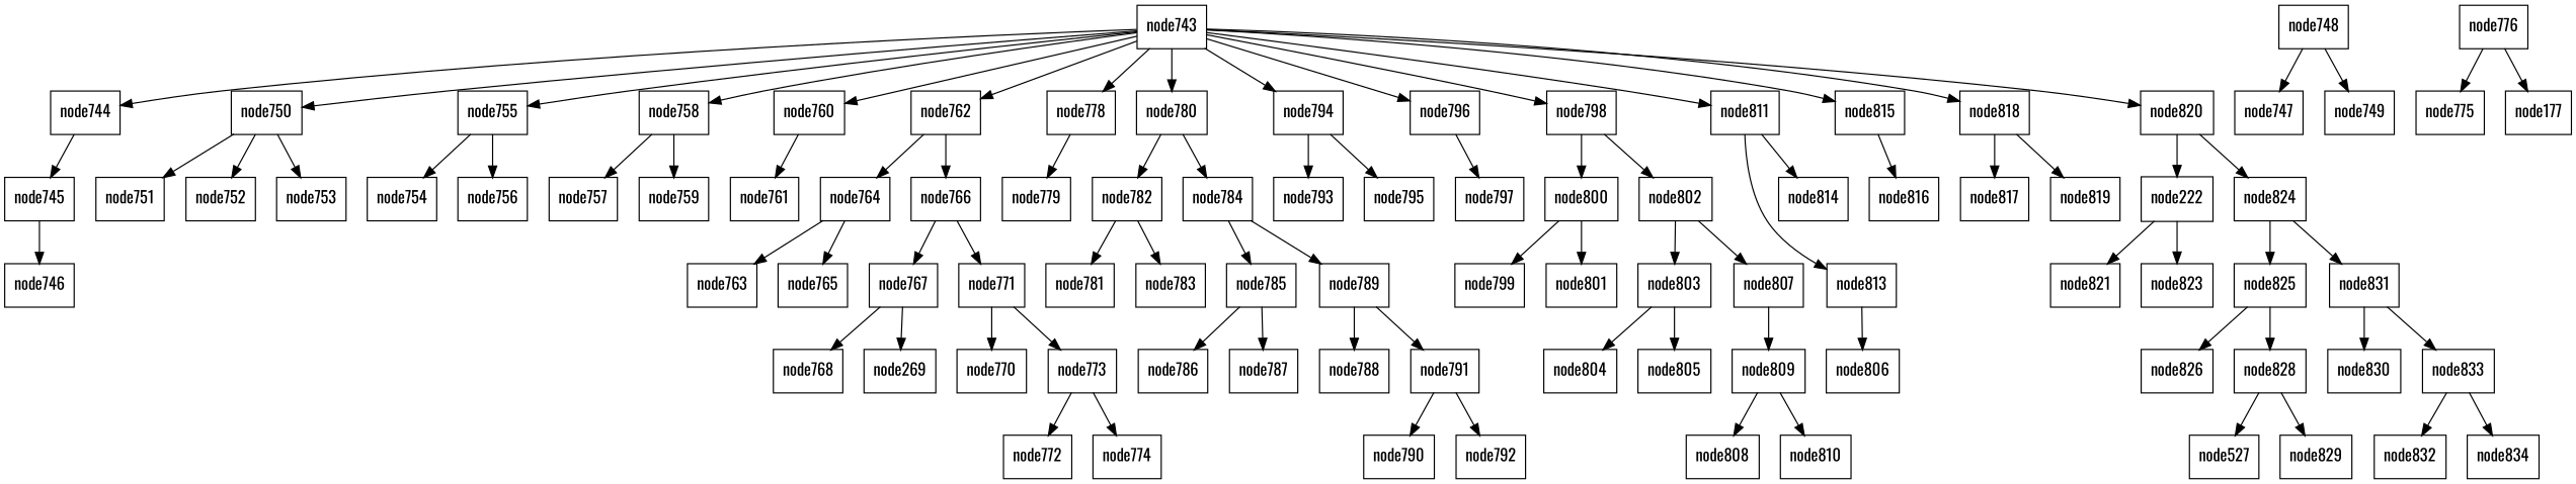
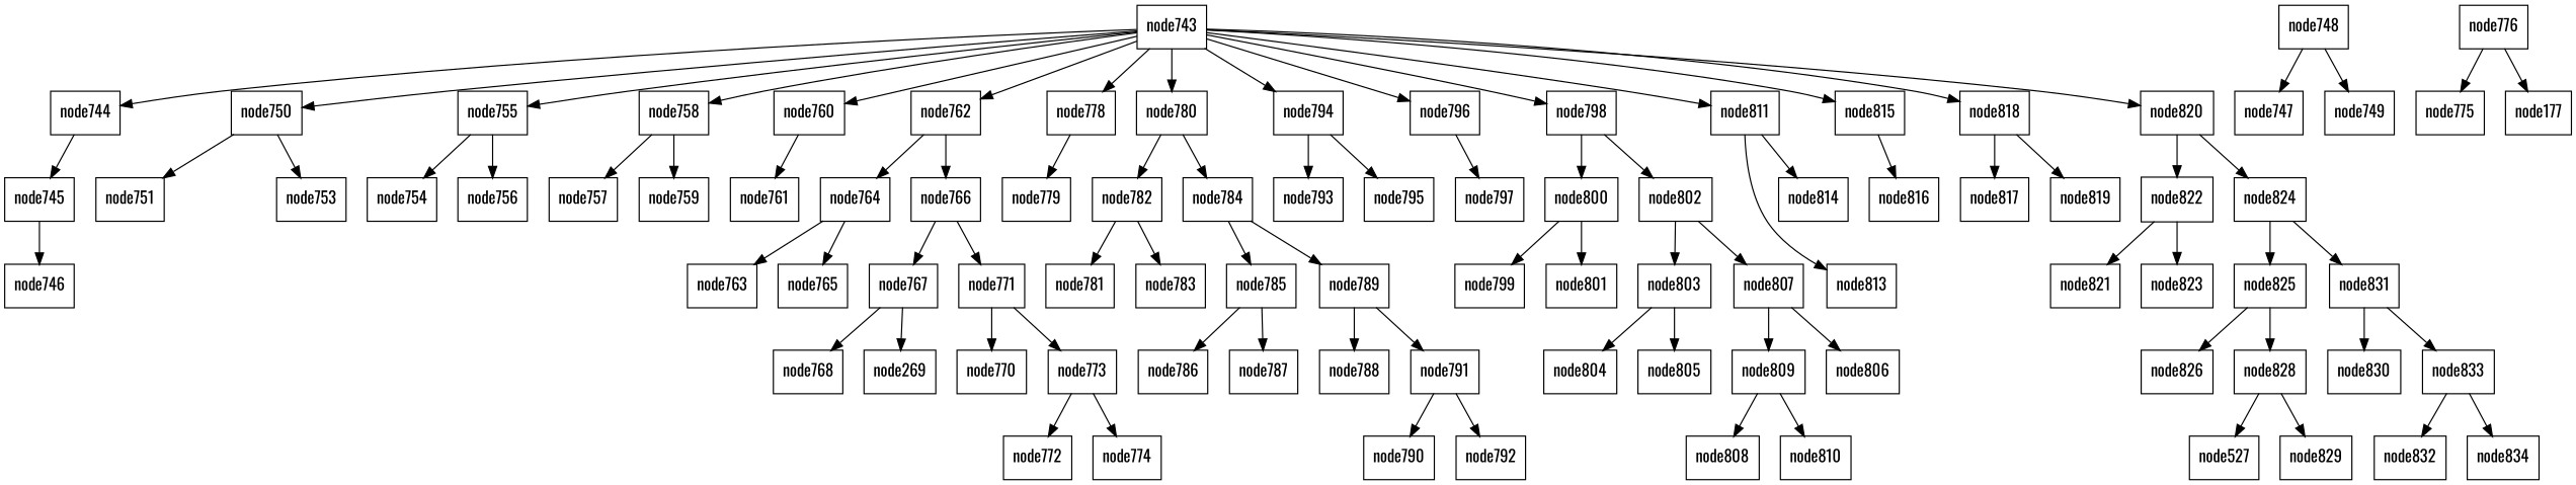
  digraph {
    fontname=Oswald
    node [fontname=Oswald shape=record]
    edge [fontname=Oswald]
    node743 [uuid="57aba9cb-6f5e-4522-a15a-77aaf0a4a3b1"]
    node744 [uuid="0f6ecbb9-08e1-48af-af44-51273040b01e"]
    node750 [uuid="d04d594c-3b79-4ec7-940c-18e9a6a446f9"]
    node755 [uuid="292ab056-1339-4b3a-901c-9d822a3078ba"]
    node758 [uuid="c4ed014c-3d77-47ae-bc0f-37955cc3e8b7"]
    node760 [uuid="5e296bb4-6f28-4547-966a-93e2f6f4b85f"]
    node762 [uuid="d2d1cc13-fa91-4b86-92b1-af5e619afcd1"]
    node778 [uuid="8679afdd-efe0-45a5-aeab-41b7fddb89bc"]
    node780 [uuid="fd4da02c-f50d-447e-8381-13d11efbc8ec"]
    node794 [uuid="54464622-e1f8-4b7f-9d42-d098f82cd518"]
    node796 [uuid="ca21d854-d133-4598-a3f8-9263a5d90234"]
    node798 [uuid="5b6c6a31-6127-4879-bd34-e920e099cd27"]
    node811 [uuid="4eaf7a12-b959-4578-a7b2-31529428625f"]
    node815 [uuid="474c0ba5-d0b3-49ba-ac5e-98f92a1ba794"]
    node818 [uuid="798dd270-a27e-49f7-879f-62e57622abcd"]
    node820 [uuid="f2df3e19-2a34-46c3-bf8d-5256758fde94"]
    node745 [uuid="684af48a-0b7e-4f20-8fbf-d6e4549157ef"]
    node748 [uuid="d1f399c4-5475-4dcf-bd99-202320d25dba"]
    node747 [uuid="f91921e1-b410-4ee5-87fd-b33ee64f1d16"]
    node749 [uuid="c7ed902b-d2ee-4f5c-b1ca-b644c8587e41"]
    node751 [uuid="c311733b-1dde-4736-bbbc-b8f0bbd880b1"]
-   node752 [uuid="1f2ae4af-16f1-4fdb-afc6-c637c5bb8bee"]
    node753 [uuid="b7642aca-002b-422b-8ae8-cb5d700f7dfb"]
    node754 [uuid="44541648-9d24-4cc1-a67c-66560b0183ab"]
    node756 [uuid="6e83e086-7137-436a-8263-3041d9d8c24e"]
    node757 [uuid="3f98017e-0391-4e41-99c6-d15e6bc06b72"]
    node759 [uuid="8de62217-5601-402f-b34f-d61ed5ca1dbb"]
    node761 [uuid="982c1db9-e88c-4de8-81df-b9c520ad4c07"]
    node764 [uuid="3b6a4a51-de57-4d28-b297-0a1b98dece70"]
    node766 [uuid="cf0c77cc-ea00-4a80-aebc-e1685334b331"]
    node776 [uuid="23919e90-1b02-44b3-9954-7e154f8b65e6"]
    node775 [uuid="7ac8eba7-beda-4d6a-a6f4-93085e569480"]
    n33 [label=node177 uuid="d9475971-2b43-43da-ba5f-447723aac87f"]
    node779 [uuid="709610f3-774c-41be-86e6-2713daadb2c3"]
    node782 [uuid="5b3320c1-7137-46ec-8b27-7e376f31e196"]
    node784 [uuid="ec44b99e-bf53-43c5-995b-5de95c2c6fc9"]
    node793 [uuid="6e42b6dc-5ae9-449a-bb7e-f56172dbbe5b"]
    node795 [uuid="c24c09fb-a3ae-44e5-be97-a9b1c05e7ee7"]
    node797 [uuid="4a554a47-d63b-4100-8316-e9598fde6f10"]
    node800 [uuid="876ed8a9-ef33-4450-88cb-2b4ade3334fa"]
    node802 [uuid="1883c3f0-22f3-46a6-99f9-1471b09f4130"]
    node813 [uuid="246ff692-94bc-47cf-ae99-0f49831ad758"]
    node814 [uuid="18eb481e-63af-4662-be8d-b9131f84b298"]
    node816 [uuid="552ba90c-354c-4017-9204-792a1220ea9e"]
    node817 [uuid="5c75afec-18e1-446d-8a76-91ff5b05dd89"]
    node819 [uuid="8bb862a7-4799-4f1b-9fe9-e00f6798ac52"]
-   node822 [uuid="02ea4144-6103-452f-b727-7e49e7bbf859" label=node222]
+   node822 [uuid="02ea4144-6103-452f-b727-7e49e7bbf859"]
    node824 [uuid="686c130b-1fc5-402d-8a5e-5fd2f510eed0"]
    node746 [uuid="b975ed2b-046b-4ac1-b772-f4a81c7a9f14"]
    node763 [uuid="d65fbba5-e812-463c-b815-6430ad91f7b7"]
    node765 [uuid="fd52c034-159d-4463-8ad3-451efdefd906"]
    node767 [uuid="cb4131c6-0d6f-4ab0-80a5-209c153f831f"]
    node771 [uuid="2bb42561-3035-4676-b98e-b85f455c7fb6"]
    node768 [uuid="d078e1ad-abd1-4b65-85f9-35079a16b1ec"]
    n55 [label=node269 uuid="7ed30056-aef9-4dc8-96f2-568eae8dd1e5"]
    node770 [uuid="327b04bc-2896-4802-b5af-0ecde88d1d14"]
    node773 [uuid="455fccd4-568a-4ac1-8620-2c310ecaba69"]
    node772 [uuid="fcf96a13-3042-4717-8cc2-b54c717422bb"]
    node774 [uuid="74eb1c0a-a8b4-43a7-91c3-4a69e3a9c1ff"]
    node781 [uuid="28b2c226-26d1-4990-8126-28790c5a703c"]
    node783 [uuid="cf779ee2-2734-4960-bb8c-e1df85bf38f3"]
    node785 [uuid="28593702-ec99-4d6c-8b9b-1c2f355eb793"]
    node789 [uuid="56842e3e-4308-4aa5-a043-7fcaac5352f2"]
    node786 [uuid="286ea953-33dc-4a37-904a-00a691d25ccb"]
    node787 [uuid="0e096cb2-3aad-40ec-a901-fb70d1782744"]
    node788 [uuid="2acedde6-1573-4e95-9ed3-4349b5ec89af"]
    node791 [uuid="38251e59-3143-4539-a1b9-d09d011b6723"]
    node790 [uuid="ae5e09d5-bf4c-42d8-9cb0-54655e4f485a"]
    node792 [uuid="d389e803-b7cc-42b3-812d-84cf341d88f9"]
    node799 [uuid="e82ab268-f6be-4839-8af3-23a00cce3edd"]
    node801 [uuid="2c3527d1-a771-4468-8c21-4c9f3929eaef"]
    node803 [uuid="11232df1-b217-4db3-b700-6b1c409e5538"]
    node807 [uuid="3611c5f4-8235-42c7-90c3-5049f07ad10f"]
    node804 [uuid="03bf6743-81c9-46c3-8c09-0bbfe271c4e2"]
    node805 [uuid="90f26763-2167-4d6d-aa84-3b90f075a4bd"]
    node806 [uuid="7251f822-1d2f-434f-b725-cd3a187abdf6"]
    node809 [uuid="baab1e27-69ef-4953-bc4d-3586039699e9"]
    node808 [uuid="fc8decf9-a98a-496f-9bcb-280c4fbb0007"]
    node810 [uuid="96902c2b-2eff-42ed-8a81-12beeeca48dd"]
    node821 [uuid="b9a1a451-c92c-4004-82a1-b05fea50c7aa"]
    node823 [uuid="e09ec892-d6b8-403e-92d9-f1c58ab972c6"]
    node825 [uuid="f7b7d23d-c89f-4b28-8ed4-fedc4b60ff36"]
    node831 [uuid="aca4cb8b-1561-4275-be62-81b7faa1e1b1"]
    node826 [uuid="4209862e-b397-4d3a-b4d2-253525740072"]
    node828 [uuid="d8221458-84d9-470c-8d46-0c7cfb45feeb"]
    node830 [uuid="03c284bf-8475-4e43-ba64-2268cbe74a87"]
    node833 [uuid="0ca2ccb0-70d2-4b09-ac51-a29707177e29"]
    n88 [label=node527 uuid="7851d532-8f47-43e4-8ca7-fd0aaa8d197a"]
    node829 [uuid="d4672ca6-caf9-4786-b357-34bf2a3a6581"]
    node832 [uuid="43527def-d36d-4aac-a5eb-2343051b2fdc"]
    node834 [uuid="98b79365-7fa3-40dd-b94f-3eb7385ff479"]
    node743 -> node744
    node743 -> node750
    node743 -> node755
    node743 -> node758
    node743 -> node760
    node743 -> node762
    node743 -> node778
    node743 -> node780
    node743 -> node794
    node743 -> node796
    node743 -> node798
    node743 -> node811
    node743 -> node815
    node743 -> node818
    node743 -> node820
    node744 -> node745
    node750 -> node751
-   node750 -> node752
    node750 -> node753
    node755 -> node754
    node755 -> node756
    node758 -> node757
    node758 -> node759
    node760 -> node761
    node762 -> node764
    node762 -> node766
    node778 -> node779
    node780 -> node782
    node780 -> node784
    node794 -> node793
    node794 -> node795
    node796 -> node797
    node798 -> node800
    node798 -> node802
    node811 -> node813
    node811 -> node814
    node815 -> node816
    node818 -> node817
    node818 -> node819
    node820 -> node822
    node820 -> node824
    node745 -> node746
    node748 -> node747
    node748 -> node749
    node764 -> node763
    node764 -> node765
    node766 -> node767
    node766 -> node771
    node776 -> node775
    node776 -> n33
    node782 -> node781
    node782 -> node783
    node784 -> node785
    node784 -> node789
    node800 -> node799
    node800 -> node801
    node802 -> node803
    node802 -> node807
    node822 -> node821
    node822 -> node823
    node824 -> node825
    node824 -> node831
    node767 -> node768
    node767 -> n55
    node771 -> node770
    node771 -> node773
    node773 -> node772
    node773 -> node774
    node785 -> node786
    node785 -> node787
    node789 -> node788
    node789 -> node791
    node791 -> node790
    node791 -> node792
    node803 -> node804
    node803 -> node805
-   node813 -> node806
+   node807 -> node806
    node807 -> node809
    node809 -> node808
    node809 -> node810
    node825 -> node826
    node825 -> node828
    node831 -> node830
    node831 -> node833
    node828 -> n88
    node828 -> node829
    node833 -> node832
    node833 -> node834
  }
